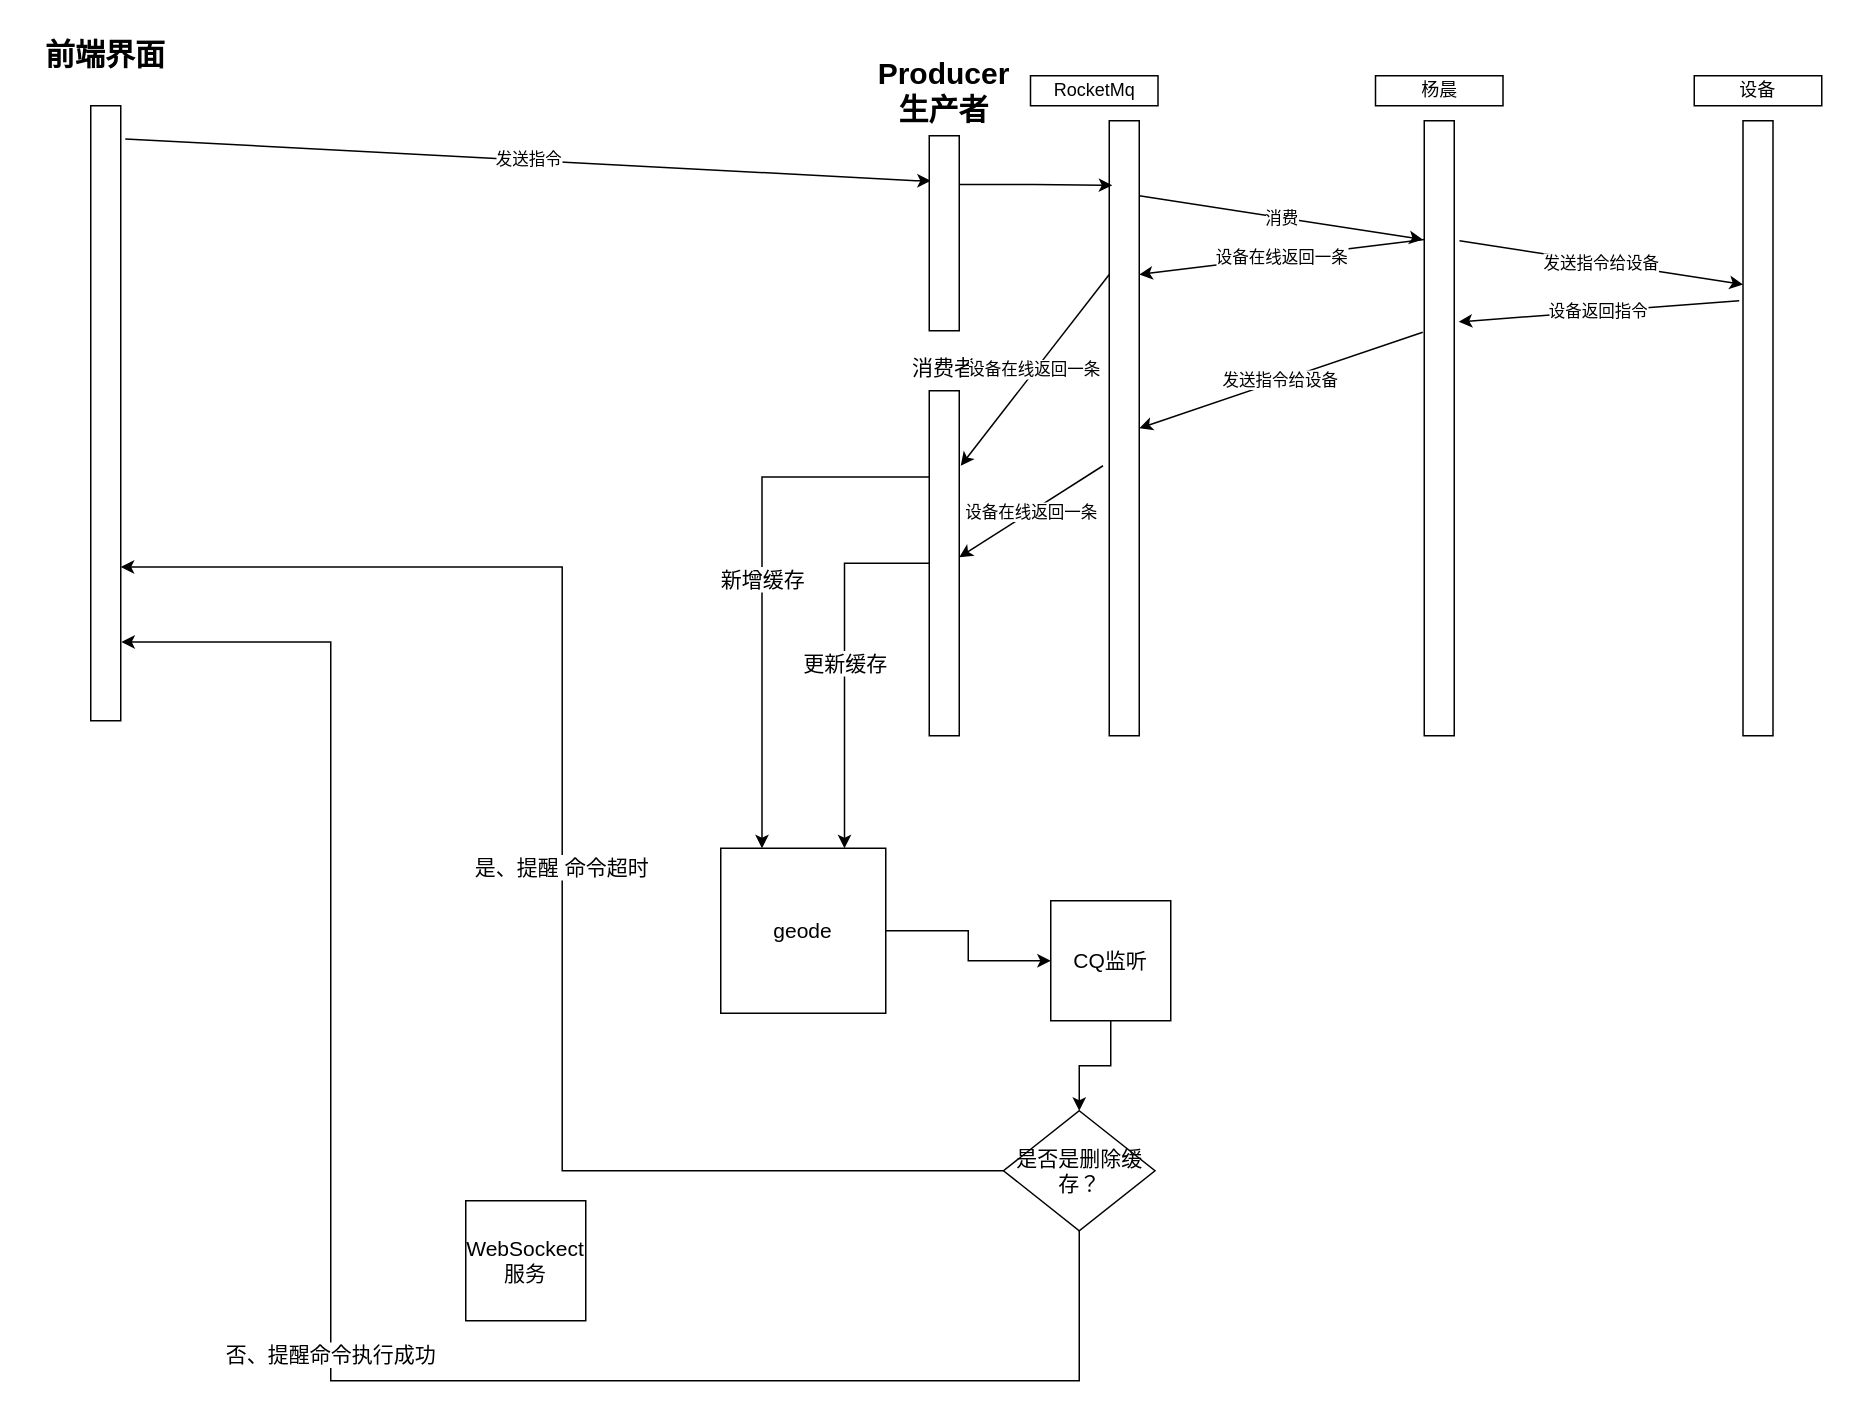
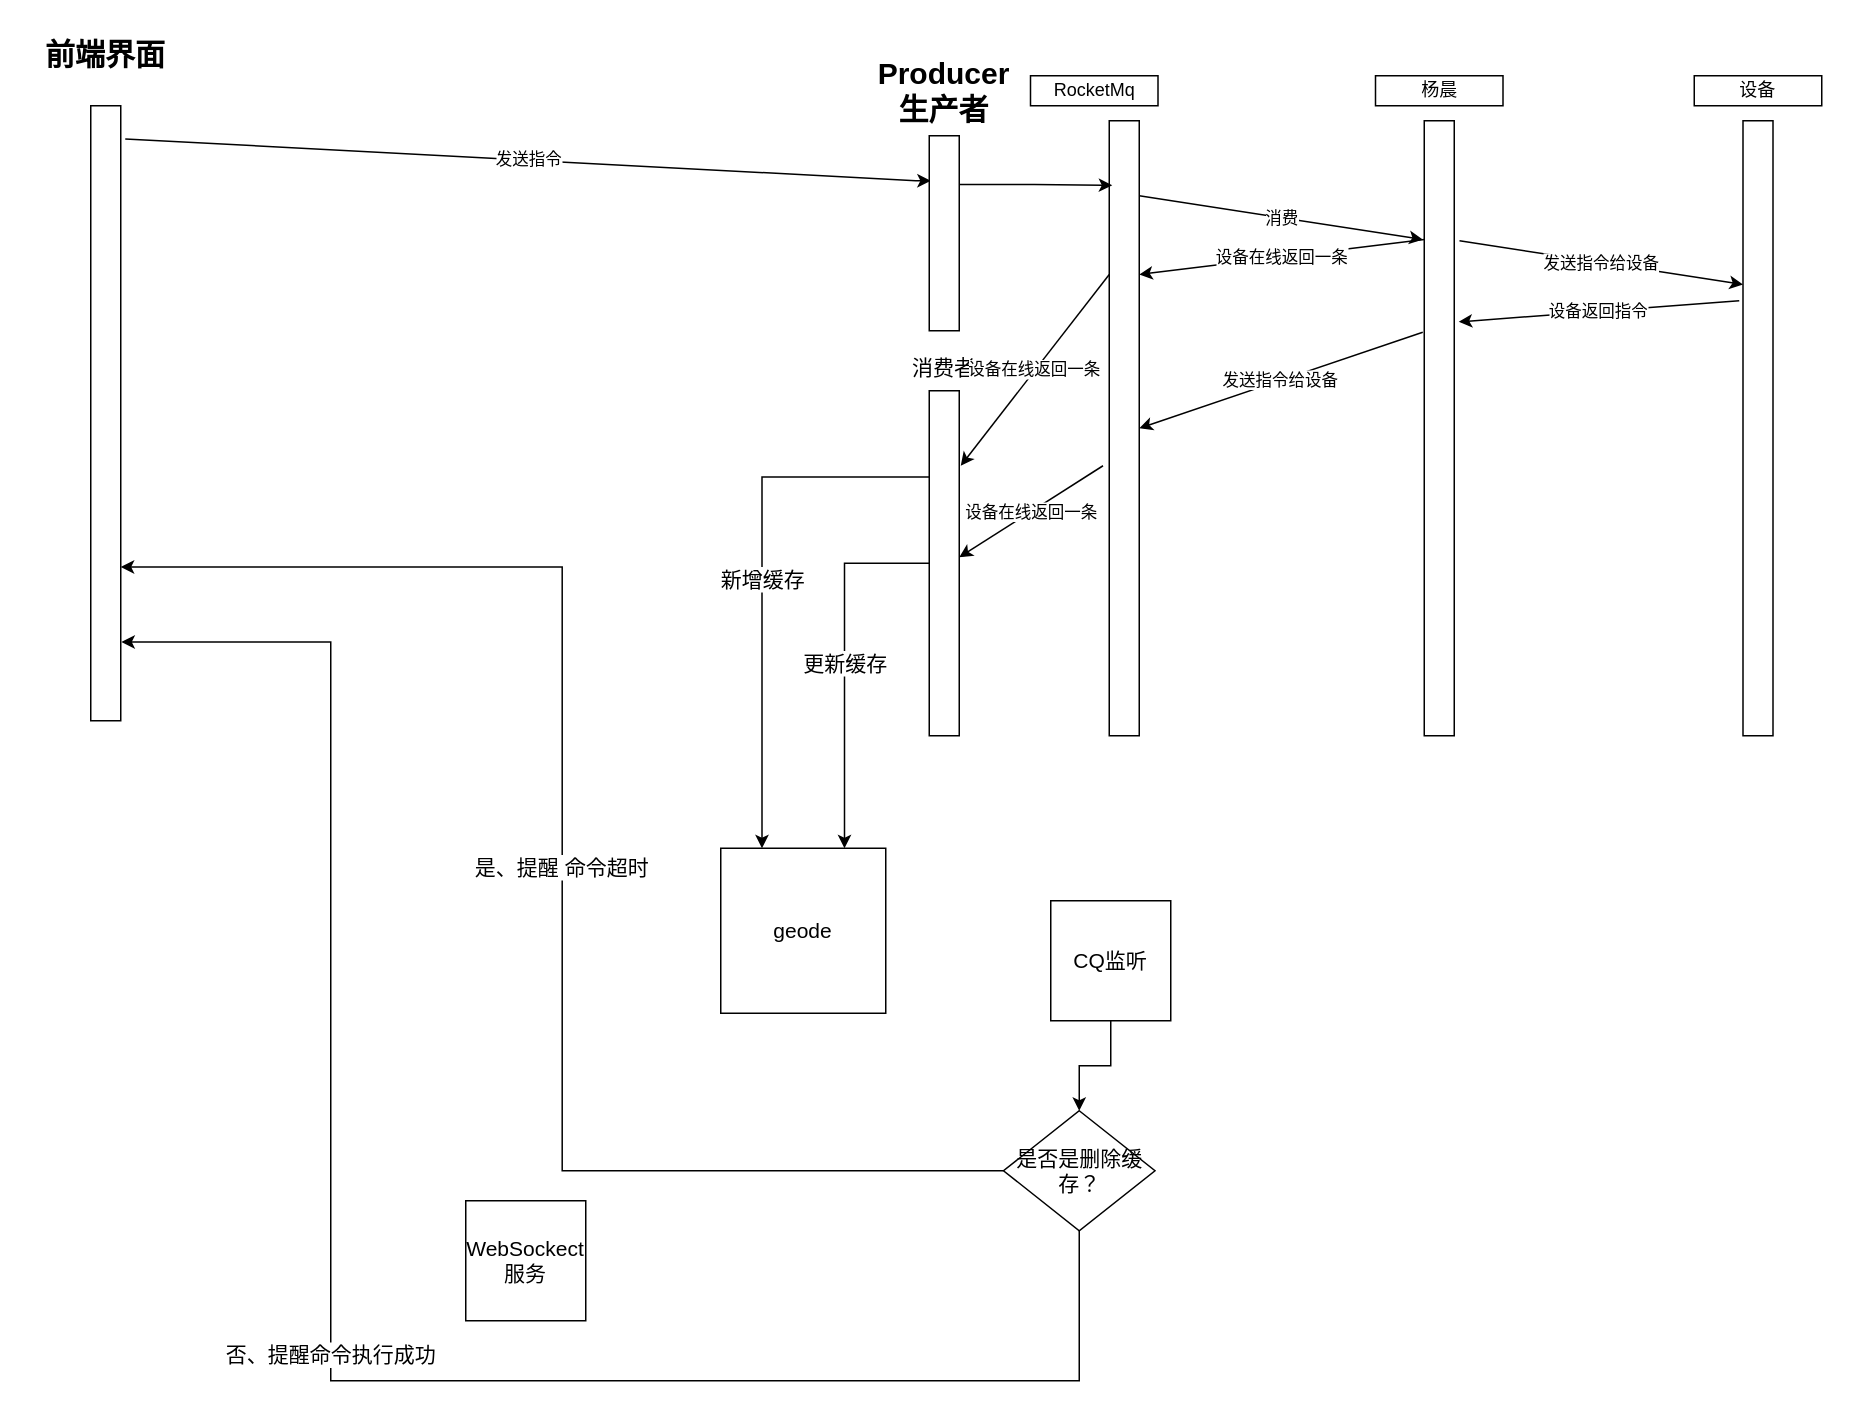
  <mxCell id="0" />
  <mxCell id="1" parent="0" />
  <mxCell id="2" value="" style="rounded=0;whiteSpace=wrap;html=1;" vertex="1" parent="1"><mxGeometry x="60" y="70" width="20" height="410" as="geometry" /></mxCell>
  <mxCell id="3" value="发送指令" style="endArrow=classic;html=1;rounded=0;exitX=1.15;exitY=0.054;exitDx=0;exitDy=0;exitPerimeter=0;entryX=0.05;entryY=0.231;entryDx=0;entryDy=0;entryPerimeter=0;" edge="1" parent="1" source="2" target="17"><mxGeometry width="50" height="50" relative="1" as="geometry"><mxPoint x="800" y="330" as="sourcePoint" /><mxPoint x="650" y="260" as="targetPoint" /><Array as="points"><mxPoint x="610" y="120" /></Array></mxGeometry></mxCell>
  <mxCell id="4" value="" style="rounded=0;whiteSpace=wrap;html=1;" vertex="1" parent="1"><mxGeometry x="739" y="80" width="20" height="410" as="geometry" /></mxCell>
  <mxCell id="5" value="RocketMq" style="rounded=0;whiteSpace=wrap;html=1;" vertex="1" parent="1"><mxGeometry x="686.5" y="50" width="85" height="20" as="geometry" /></mxCell>
  <mxCell id="6" value="" style="rounded=0;whiteSpace=wrap;html=1;" vertex="1" parent="1"><mxGeometry x="949" y="80" width="20" height="410" as="geometry" /></mxCell>
  <mxCell id="7" value="杨晨" style="rounded=0;whiteSpace=wrap;html=1;" vertex="1" parent="1"><mxGeometry x="916.5" y="50" width="85" height="20" as="geometry" /></mxCell>
  <mxCell id="8" value="" style="rounded=0;whiteSpace=wrap;html=1;" vertex="1" parent="1"><mxGeometry x="1161.5" y="80" width="20" height="410" as="geometry" /></mxCell>
  <mxCell id="9" value="设备" style="rounded=0;whiteSpace=wrap;html=1;" vertex="1" parent="1"><mxGeometry x="1129" y="50" width="85" height="20" as="geometry" /></mxCell>
  <mxCell id="10" value="消费" style="endArrow=classic;html=1;rounded=0;exitX=1.15;exitY=0.054;exitDx=0;exitDy=0;exitPerimeter=0;entryX=-0.05;entryY=0.193;entryDx=0;entryDy=0;entryPerimeter=0;" edge="1" parent="1" target="6"><mxGeometry width="50" height="50" relative="1" as="geometry"><mxPoint x="759" y="130" as="sourcePoint" /><mxPoint x="1016" y="157.88" as="targetPoint" /></mxGeometry></mxCell>
  <mxCell id="11" value="设备在线返回一条" style="endArrow=classic;html=1;rounded=0;entryX=1;entryY=0.25;entryDx=0;entryDy=0;exitX=0;exitY=0.193;exitDx=0;exitDy=0;exitPerimeter=0;" edge="1" parent="1" source="6" target="4"><mxGeometry width="50" height="50" relative="1" as="geometry"><mxPoint x="949" y="170" as="sourcePoint" /><mxPoint x="1158" y="189.13" as="targetPoint" /></mxGeometry></mxCell>
  <mxCell id="12" value="发送指令给设备" style="endArrow=classic;html=1;rounded=0;exitX=1.15;exitY=0.054;exitDx=0;exitDy=0;exitPerimeter=0;entryX=-0.05;entryY=0.193;entryDx=0;entryDy=0;entryPerimeter=0;" edge="1" parent="1"><mxGeometry width="50" height="50" relative="1" as="geometry"><mxPoint x="972.5" y="160" as="sourcePoint" /><mxPoint x="1161.5" y="189.13" as="targetPoint" /></mxGeometry></mxCell>
  <mxCell id="13" value="设备返回指令" style="endArrow=classic;html=1;rounded=0;entryX=1.15;entryY=0.327;entryDx=0;entryDy=0;entryPerimeter=0;" edge="1" parent="1" target="6"><mxGeometry width="50" height="50" relative="1" as="geometry"><mxPoint x="1159" y="200" as="sourcePoint" /><mxPoint x="1161.5" y="279.13" as="targetPoint" /></mxGeometry></mxCell>
  <mxCell id="14" value="发送指令给设备" style="endArrow=classic;html=1;rounded=0;entryX=1;entryY=0.5;entryDx=0;entryDy=0;exitX=-0.05;exitY=0.344;exitDx=0;exitDy=0;exitPerimeter=0;" edge="1" parent="1" source="6" target="4"><mxGeometry width="50" height="50" relative="1" as="geometry"><mxPoint x="1169" y="210" as="sourcePoint" /><mxPoint x="982" y="224.07" as="targetPoint" /></mxGeometry></mxCell>
  <mxCell id="15" value="前端界面" style="text;html=1;strokeColor=none;fillColor=none;align=center;verticalAlign=middle;whiteSpace=wrap;rounded=0;fontSize=20;fontStyle=1" vertex="1" parent="1"><mxGeometry x="20" y="20" width="100" height="30" as="geometry" /></mxCell>
  <mxCell id="16" style="edgeStyle=orthogonalEdgeStyle;rounded=0;orthogonalLoop=1;jettySize=auto;html=1;exitX=1;exitY=0.25;exitDx=0;exitDy=0;entryX=0.1;entryY=0.105;entryDx=0;entryDy=0;entryPerimeter=0;fontSize=14;" edge="1" parent="1" source="17" target="4"><mxGeometry relative="1" as="geometry" /></mxCell>
  <mxCell id="17" value="" style="rounded=0;whiteSpace=wrap;html=1;fontSize=14;" vertex="1" parent="1"><mxGeometry x="619" y="90" width="20" height="130" as="geometry" /></mxCell>
  <mxCell id="18" value="Producer生产者" style="text;html=1;strokeColor=none;fillColor=none;align=center;verticalAlign=middle;whiteSpace=wrap;rounded=0;fontSize=20;fontStyle=1" vertex="1" parent="1"><mxGeometry x="579" y="45" width="100" height="30" as="geometry" /></mxCell>
  <mxCell id="19" value="新增缓存" style="edgeStyle=orthogonalEdgeStyle;rounded=0;orthogonalLoop=1;jettySize=auto;html=1;exitX=0;exitY=0.25;exitDx=0;exitDy=0;entryX=0.25;entryY=0;entryDx=0;entryDy=0;fontSize=14;" edge="1" parent="1" source="20" target="25"><mxGeometry relative="1" as="geometry" /></mxCell>
  <mxCell id="20" value="" style="rounded=0;whiteSpace=wrap;html=1;fontSize=14;" vertex="1" parent="1"><mxGeometry x="619" y="260" width="20" height="230" as="geometry" /></mxCell>
  <mxCell id="21" value="消费者" style="text;html=1;strokeColor=none;fillColor=none;align=center;verticalAlign=middle;whiteSpace=wrap;rounded=0;fontSize=14;" vertex="1" parent="1"><mxGeometry x="599" y="230" width="60" height="30" as="geometry" /></mxCell>
  <mxCell id="22" value="设备在线返回一条" style="endArrow=classic;html=1;rounded=0;exitX=0;exitY=0.25;exitDx=0;exitDy=0;" edge="1" parent="1" source="4"><mxGeometry width="50" height="50" relative="1" as="geometry"><mxPoint x="722" y="310" as="sourcePoint" /><mxPoint x="640" y="310" as="targetPoint" /></mxGeometry></mxCell>
  <mxCell id="23" value="设备在线返回一条" style="endArrow=classic;html=1;rounded=0;exitX=-0.158;exitY=0.412;exitDx=0;exitDy=0;exitPerimeter=0;" edge="1" parent="1"><mxGeometry width="50" height="50" relative="1" as="geometry"><mxPoint x="734.84" y="310" as="sourcePoint" /><mxPoint x="639" y="371.08" as="targetPoint" /></mxGeometry></mxCell>
- <mxCell id="24" style="edgeStyle=orthogonalEdgeStyle;rounded=0;orthogonalLoop=1;jettySize=auto;html=1;exitX=1;exitY=0.5;exitDx=0;exitDy=0;entryX=0;entryY=0.5;entryDx=0;entryDy=0;fontSize=14;" edge="1" parent="1" source="25" target="31"><mxGeometry relative="1" as="geometry" /></mxCell>
  <mxCell id="25" value="geode" style="whiteSpace=wrap;html=1;aspect=fixed;fontSize=14;" vertex="1" parent="1"><mxGeometry x="480" y="565" width="110" height="110" as="geometry" /></mxCell>
  <mxCell id="26" value="更新缓存" style="edgeStyle=orthogonalEdgeStyle;rounded=0;orthogonalLoop=1;jettySize=auto;html=1;entryX=0.75;entryY=0;entryDx=0;entryDy=0;fontSize=14;exitX=0;exitY=0.5;exitDx=0;exitDy=0;" edge="1" parent="1" source="20" target="25"><mxGeometry relative="1" as="geometry"><mxPoint x="610" y="380" as="sourcePoint" /><mxPoint x="500" y="600" as="targetPoint" /></mxGeometry></mxCell>
  <mxCell id="27" value="是、提醒 命令超时" style="edgeStyle=orthogonalEdgeStyle;rounded=0;orthogonalLoop=1;jettySize=auto;html=1;exitX=0;exitY=0.5;exitDx=0;exitDy=0;entryX=1;entryY=0.75;entryDx=0;entryDy=0;fontSize=14;" edge="1" parent="1" source="29" target="2"><mxGeometry relative="1" as="geometry" /></mxCell>
  <mxCell id="28" value="否、提醒命令执行成功" style="edgeStyle=orthogonalEdgeStyle;rounded=0;orthogonalLoop=1;jettySize=auto;html=1;entryX=1.021;entryY=0.872;entryDx=0;entryDy=0;entryPerimeter=0;fontSize=14;" edge="1" parent="1" source="29" target="2"><mxGeometry relative="1" as="geometry"><Array as="points"><mxPoint x="719" y="920" /><mxPoint x="220" y="920" /><mxPoint x="220" y="428" /></Array></mxGeometry></mxCell>
  <mxCell id="29" value="是否是删除缓存？" style="rhombus;whiteSpace=wrap;html=1;fontSize=14;" vertex="1" parent="1"><mxGeometry x="668.5" y="740" width="101" height="80" as="geometry" /></mxCell>
  <mxCell id="30" style="edgeStyle=orthogonalEdgeStyle;rounded=0;orthogonalLoop=1;jettySize=auto;html=1;exitX=0.5;exitY=1;exitDx=0;exitDy=0;entryX=0.5;entryY=0;entryDx=0;entryDy=0;fontSize=14;" edge="1" parent="1" source="31" target="29"><mxGeometry relative="1" as="geometry" /></mxCell>
  <mxCell id="31" value="CQ监听" style="whiteSpace=wrap;html=1;aspect=fixed;fontSize=14;" vertex="1" parent="1"><mxGeometry x="700" y="600" width="80" height="80" as="geometry" /></mxCell>
  <mxCell id="32" value="WebSockect服务" style="whiteSpace=wrap;html=1;aspect=fixed;fontSize=14;" vertex="1" parent="1"><mxGeometry x="310" y="800" width="80" height="80" as="geometry" /></mxCell>
